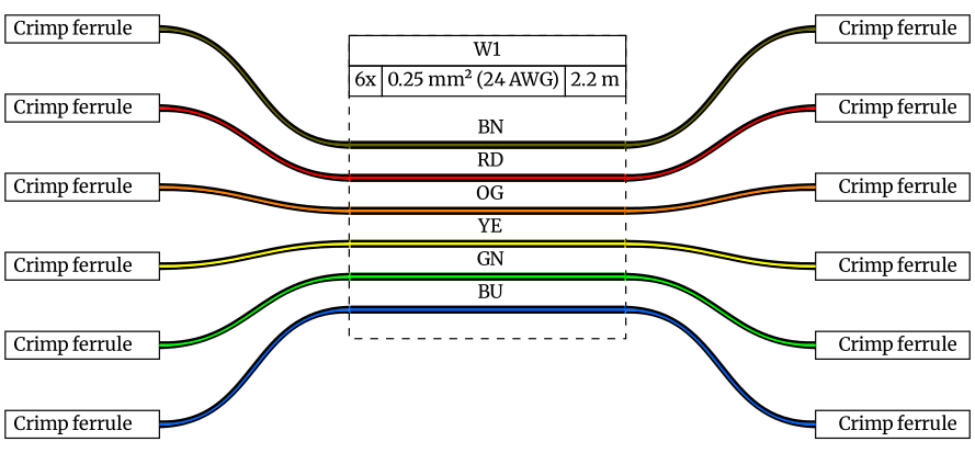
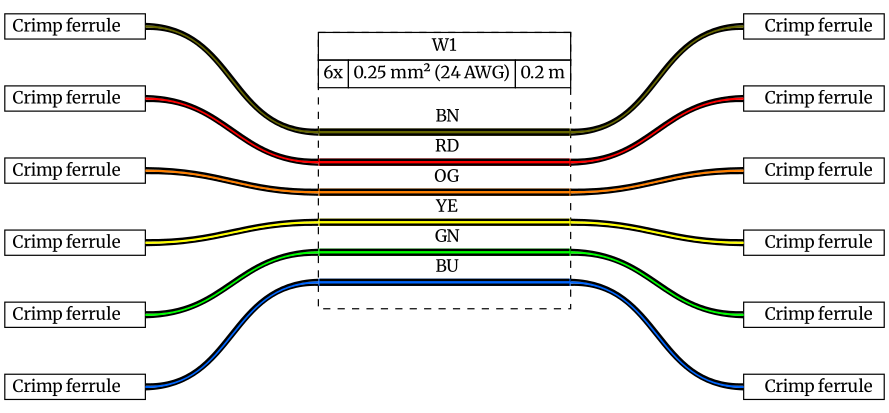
  graph {
    bgcolor=white
    fontname=Merriweather
    nodesep=0.33
    rankdir=LR
    ranksep=2
    node [fillcolor=white fontname=Merriweather margin=0 orientation=180 shape=none style=filled]
    edge [color="#000000:#666600:#000000" fontname=Merriweather headport=w style=bold tailport=e]
    n1 [label=<                  <TABLE BORDER="1" CELLBORDER="0" CELLSPACING="0" CELLPADDING="2"><TR>                 <TD PORT="p1l"> Crimp ferrule  </TD>                                  <TD PORT="p1r">  </TD>                 </TR></TABLE>                   >]
-   n2 [label=<<table border="0" cellspacing="0" cellpadding="0"><tr><td><table border="0" cellspacing="0" cellpadding="3" cellborder="1"><tr><td colspan="3">W1</td></tr><tr><td>6x</td><td>0.25 mm² (24 AWG)</td><td>2.2 m</td></tr></table></td></tr><tr><td>&nbsp;</td></tr><tr><td><table border="0" cellspacing="0" cellborder="0"><tr><td></td><td>BN</td><td></td></tr><tr><td colspan="3" cellpadding="0" height="6" bgcolor="#666600" border="2" sides="tb" port="w1"></td></tr><tr><td></td><td>RD</td><td></td></tr><tr><td colspan="3" cellpadding="0" height="6" bgcolor="#ff0000" border="2" sides="tb" port="w2"></td></tr><tr><td></td><td>OG</td><td></td></tr><tr><td colspan="3" cellpadding="0" height="6" bgcolor="#ff8000" border="2" sides="tb" port="w3"></td></tr><tr><td></td><td>YE</td><td></td></tr><tr><td colspan="3" cellpadding="0" height="6" bgcolor="#ffff00" border="2" sides="tb" port="w4"></td></tr><tr><td></td><td>GN</td><td></td></tr><tr><td colspan="3" cellpadding="0" height="6" bgcolor="#00ff00" border="2" sides="tb" port="w5"></td></tr><tr><td></td><td>BU</td><td></td></tr><tr><td colspan="3" cellpadding="0" height="6" bgcolor="#0066ff" border="2" sides="tb" port="w6"></td></tr><tr><td>&nbsp;</td></tr></table></td></tr></table>> shape=box style="filled,dashed" orientation=""]
+   n2 [label=<<table border="0" cellspacing="0" cellpadding="0"><tr><td><table border="0" cellspacing="0" cellpadding="3" cellborder="1"><tr><td colspan="3">W1</td></tr><tr><td>6x</td><td>0.25 mm² (24 AWG)</td><td>0.2 m</td></tr></table></td></tr><tr><td>&nbsp;</td></tr><tr><td><table border="0" cellspacing="0" cellborder="0"><tr><td></td><td>BN</td><td></td></tr><tr><td colspan="3" cellpadding="0" height="6" bgcolor="#666600" border="2" sides="tb" port="w1"></td></tr><tr><td></td><td>RD</td><td></td></tr><tr><td colspan="3" cellpadding="0" height="6" bgcolor="#ff0000" border="2" sides="tb" port="w2"></td></tr><tr><td></td><td>OG</td><td></td></tr><tr><td colspan="3" cellpadding="0" height="6" bgcolor="#ff8000" border="2" sides="tb" port="w3"></td></tr><tr><td></td><td>YE</td><td></td></tr><tr><td colspan="3" cellpadding="0" height="6" bgcolor="#ffff00" border="2" sides="tb" port="w4"></td></tr><tr><td></td><td>GN</td><td></td></tr><tr><td colspan="3" cellpadding="0" height="6" bgcolor="#00ff00" border="2" sides="tb" port="w5"></td></tr><tr><td></td><td>BU</td><td></td></tr><tr><td colspan="3" cellpadding="0" height="6" bgcolor="#0066ff" border="2" sides="tb" port="w6"></td></tr><tr><td>&nbsp;</td></tr></table></td></tr></table>> shape=box style="filled,dashed" orientation=""]
    n3 [label=<                  <TABLE BORDER="1" CELLBORDER="0" CELLSPACING="0" CELLPADDING="2"><TR>                 <TD PORT="p1l"> Crimp ferrule  </TD>                                  <TD PORT="p1r">  </TD>                 </TR></TABLE>                   >]
    n4 [label=<                  <TABLE BORDER="1" CELLBORDER="0" CELLSPACING="0" CELLPADDING="2"><TR>                 <TD PORT="p1l"> Crimp ferrule  </TD>                                  <TD PORT="p1r">  </TD>                 </TR></TABLE>                   >]
    n5 [label=<                  <TABLE BORDER="1" CELLBORDER="0" CELLSPACING="0" CELLPADDING="2"><TR>                 <TD PORT="p1l"> Crimp ferrule  </TD>                                  <TD PORT="p1r">  </TD>                 </TR></TABLE>                   >]
    n6 [label=<                  <TABLE BORDER="1" CELLBORDER="0" CELLSPACING="0" CELLPADDING="2"><TR>                 <TD PORT="p1l"> Crimp ferrule  </TD>                                  <TD PORT="p1r">  </TD>                 </TR></TABLE>                   >]
    n7 [label=<                  <TABLE BORDER="1" CELLBORDER="0" CELLSPACING="0" CELLPADDING="2"><TR>                 <TD PORT="p1l"> Crimp ferrule  </TD>                                  <TD PORT="p1r">  </TD>                 </TR></TABLE>                   >]
    n8 [label=<                  <TABLE BORDER="1" CELLBORDER="0" CELLSPACING="0" CELLPADDING="2"><TR>                 <TD PORT="p1l">  </TD>                                  <TD PORT="p1r"> Crimp ferrule  </TD>                 </TR></TABLE>                   > orientation=0]
    n9 [label=<                  <TABLE BORDER="1" CELLBORDER="0" CELLSPACING="0" CELLPADDING="2"><TR>                 <TD PORT="p1l">  </TD>                                  <TD PORT="p1r"> Crimp ferrule  </TD>                 </TR></TABLE>                   > orientation=0]
    n10 [label=<                  <TABLE BORDER="1" CELLBORDER="0" CELLSPACING="0" CELLPADDING="2"><TR>                 <TD PORT="p1l">  </TD>                                  <TD PORT="p1r"> Crimp ferrule  </TD>                 </TR></TABLE>                   > orientation=0]
    n11 [label=<                  <TABLE BORDER="1" CELLBORDER="0" CELLSPACING="0" CELLPADDING="2"><TR>                 <TD PORT="p1l">  </TD>                                  <TD PORT="p1r"> Crimp ferrule  </TD>                 </TR></TABLE>                   > orientation=0]
    n12 [label=<                  <TABLE BORDER="1" CELLBORDER="0" CELLSPACING="0" CELLPADDING="2"><TR>                 <TD PORT="p1l">  </TD>                                  <TD PORT="p1r"> Crimp ferrule  </TD>                 </TR></TABLE>                   > orientation=0]
    n13 [label=<                  <TABLE BORDER="1" CELLBORDER="0" CELLSPACING="0" CELLPADDING="2"><TR>                 <TD PORT="p1l">  </TD>                                  <TD PORT="p1r"> Crimp ferrule  </TD>                 </TR></TABLE>                   > orientation=0]
    n1 -- n2 [headport="w1:w"]
    n2 -- n8 [color="#000000:#0066ff:#000000" tailport="w6:e"]
    n2 -- n9 [color="#000000:#00ff00:#000000" tailport="w5:e"]
    n2 -- n10 [color="#000000:#ffff00:#000000" tailport="w4:e"]
    n2 -- n11 [color="#000000:#ff8000:#000000" tailport="w3:e"]
    n2 -- n12 [color="#000000:#ff0000:#000000" tailport="w2:e"]
    n2 -- n13 [tailport="w1:e"]
    n3 -- n2 [color="#000000:#ff0000:#000000" headport="w2:w"]
    n4 -- n2 [color="#000000:#ff8000:#000000" headport="w3:w"]
    n5 -- n2 [color="#000000:#ffff00:#000000" headport="w4:w"]
    n6 -- n2 [color="#000000:#00ff00:#000000" headport="w5:w"]
    n7 -- n2 [color="#000000:#0066ff:#000000" headport="w6:w"]
  }
